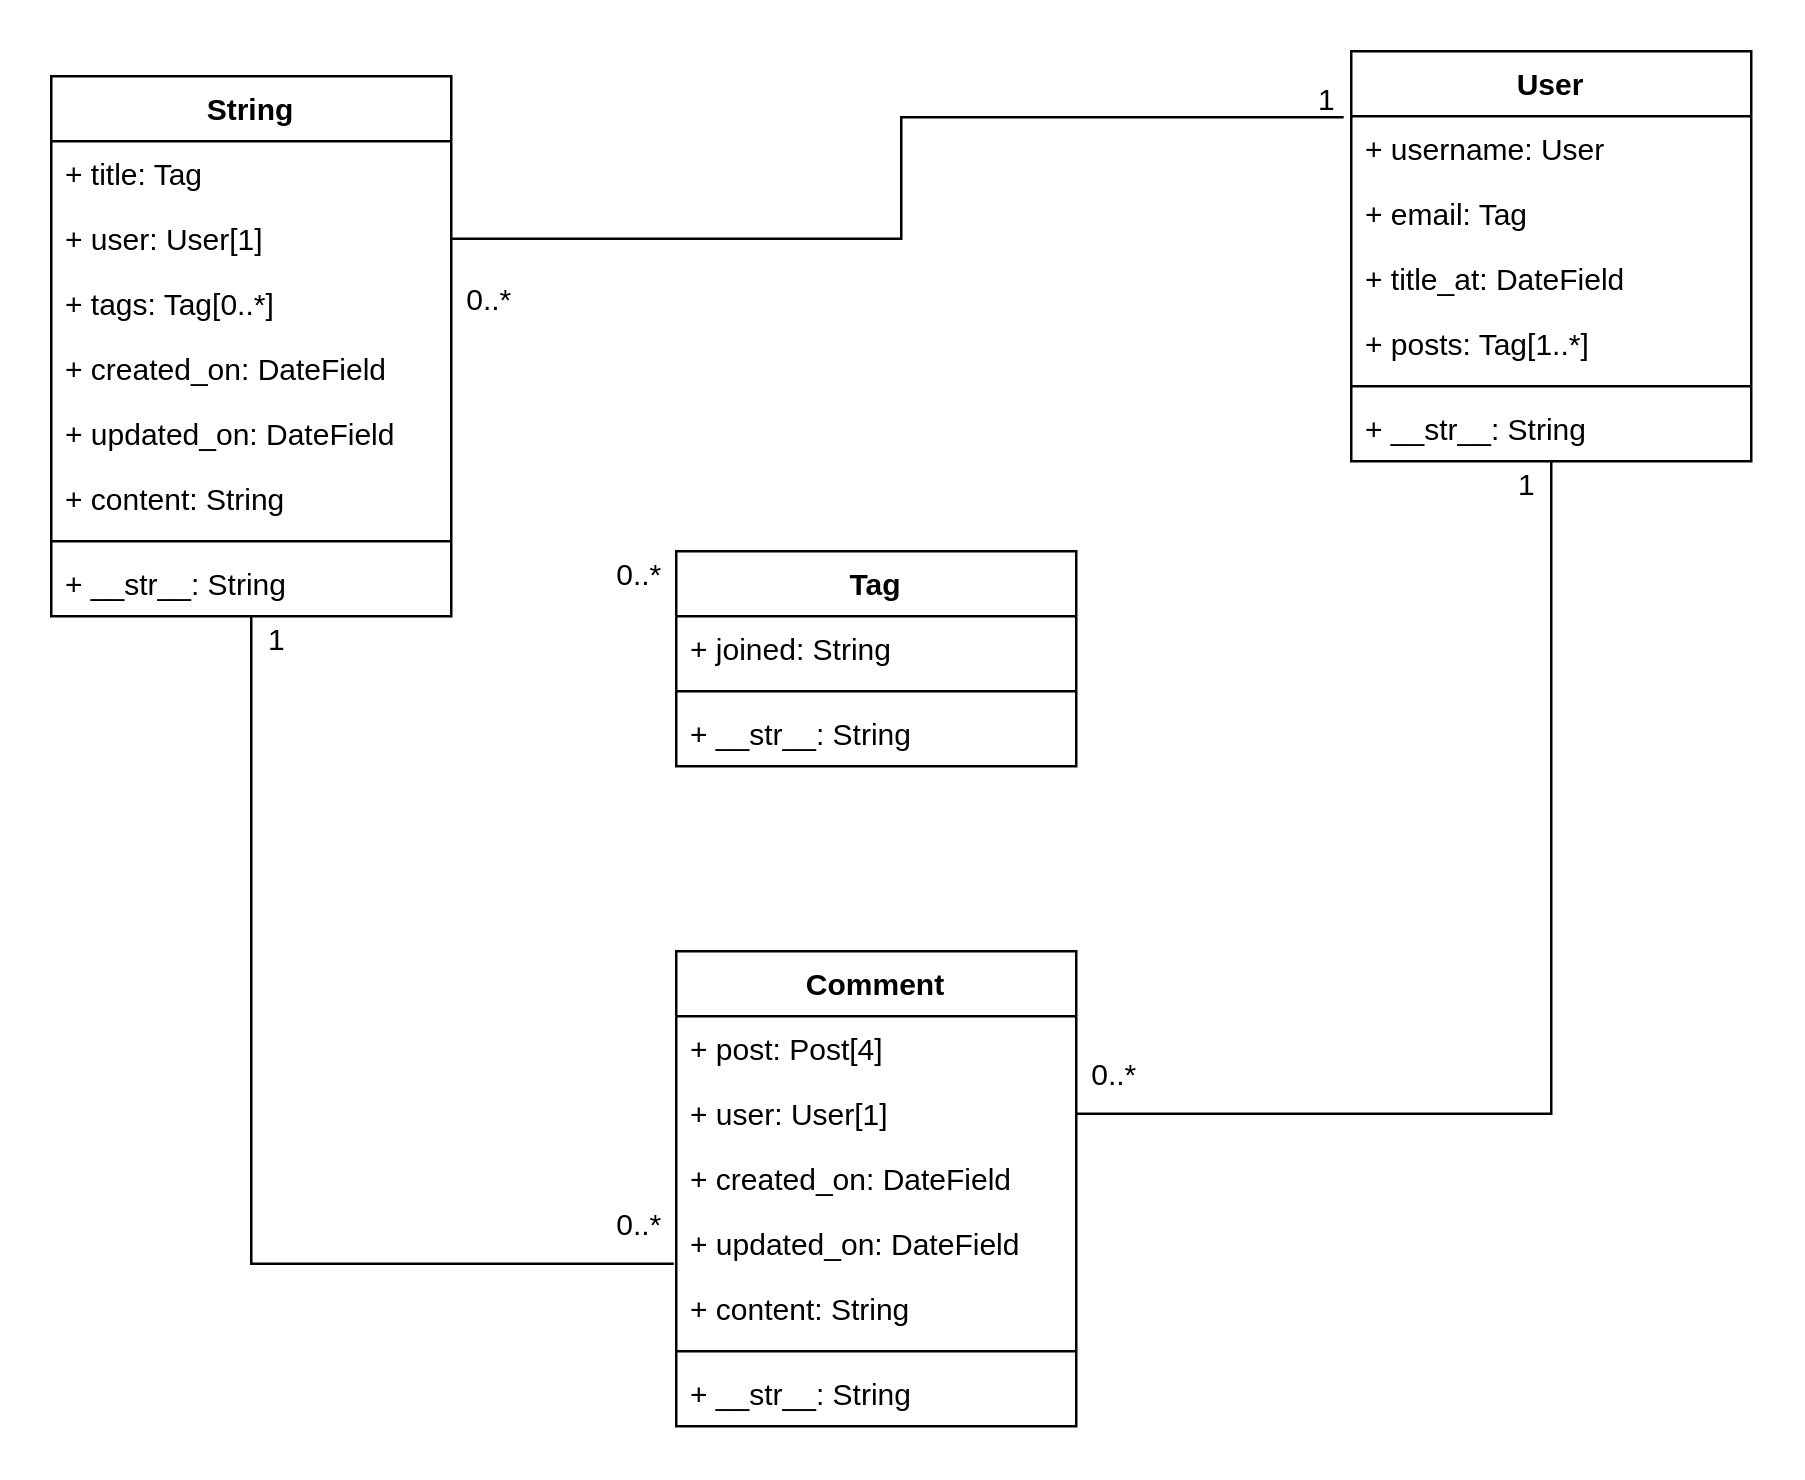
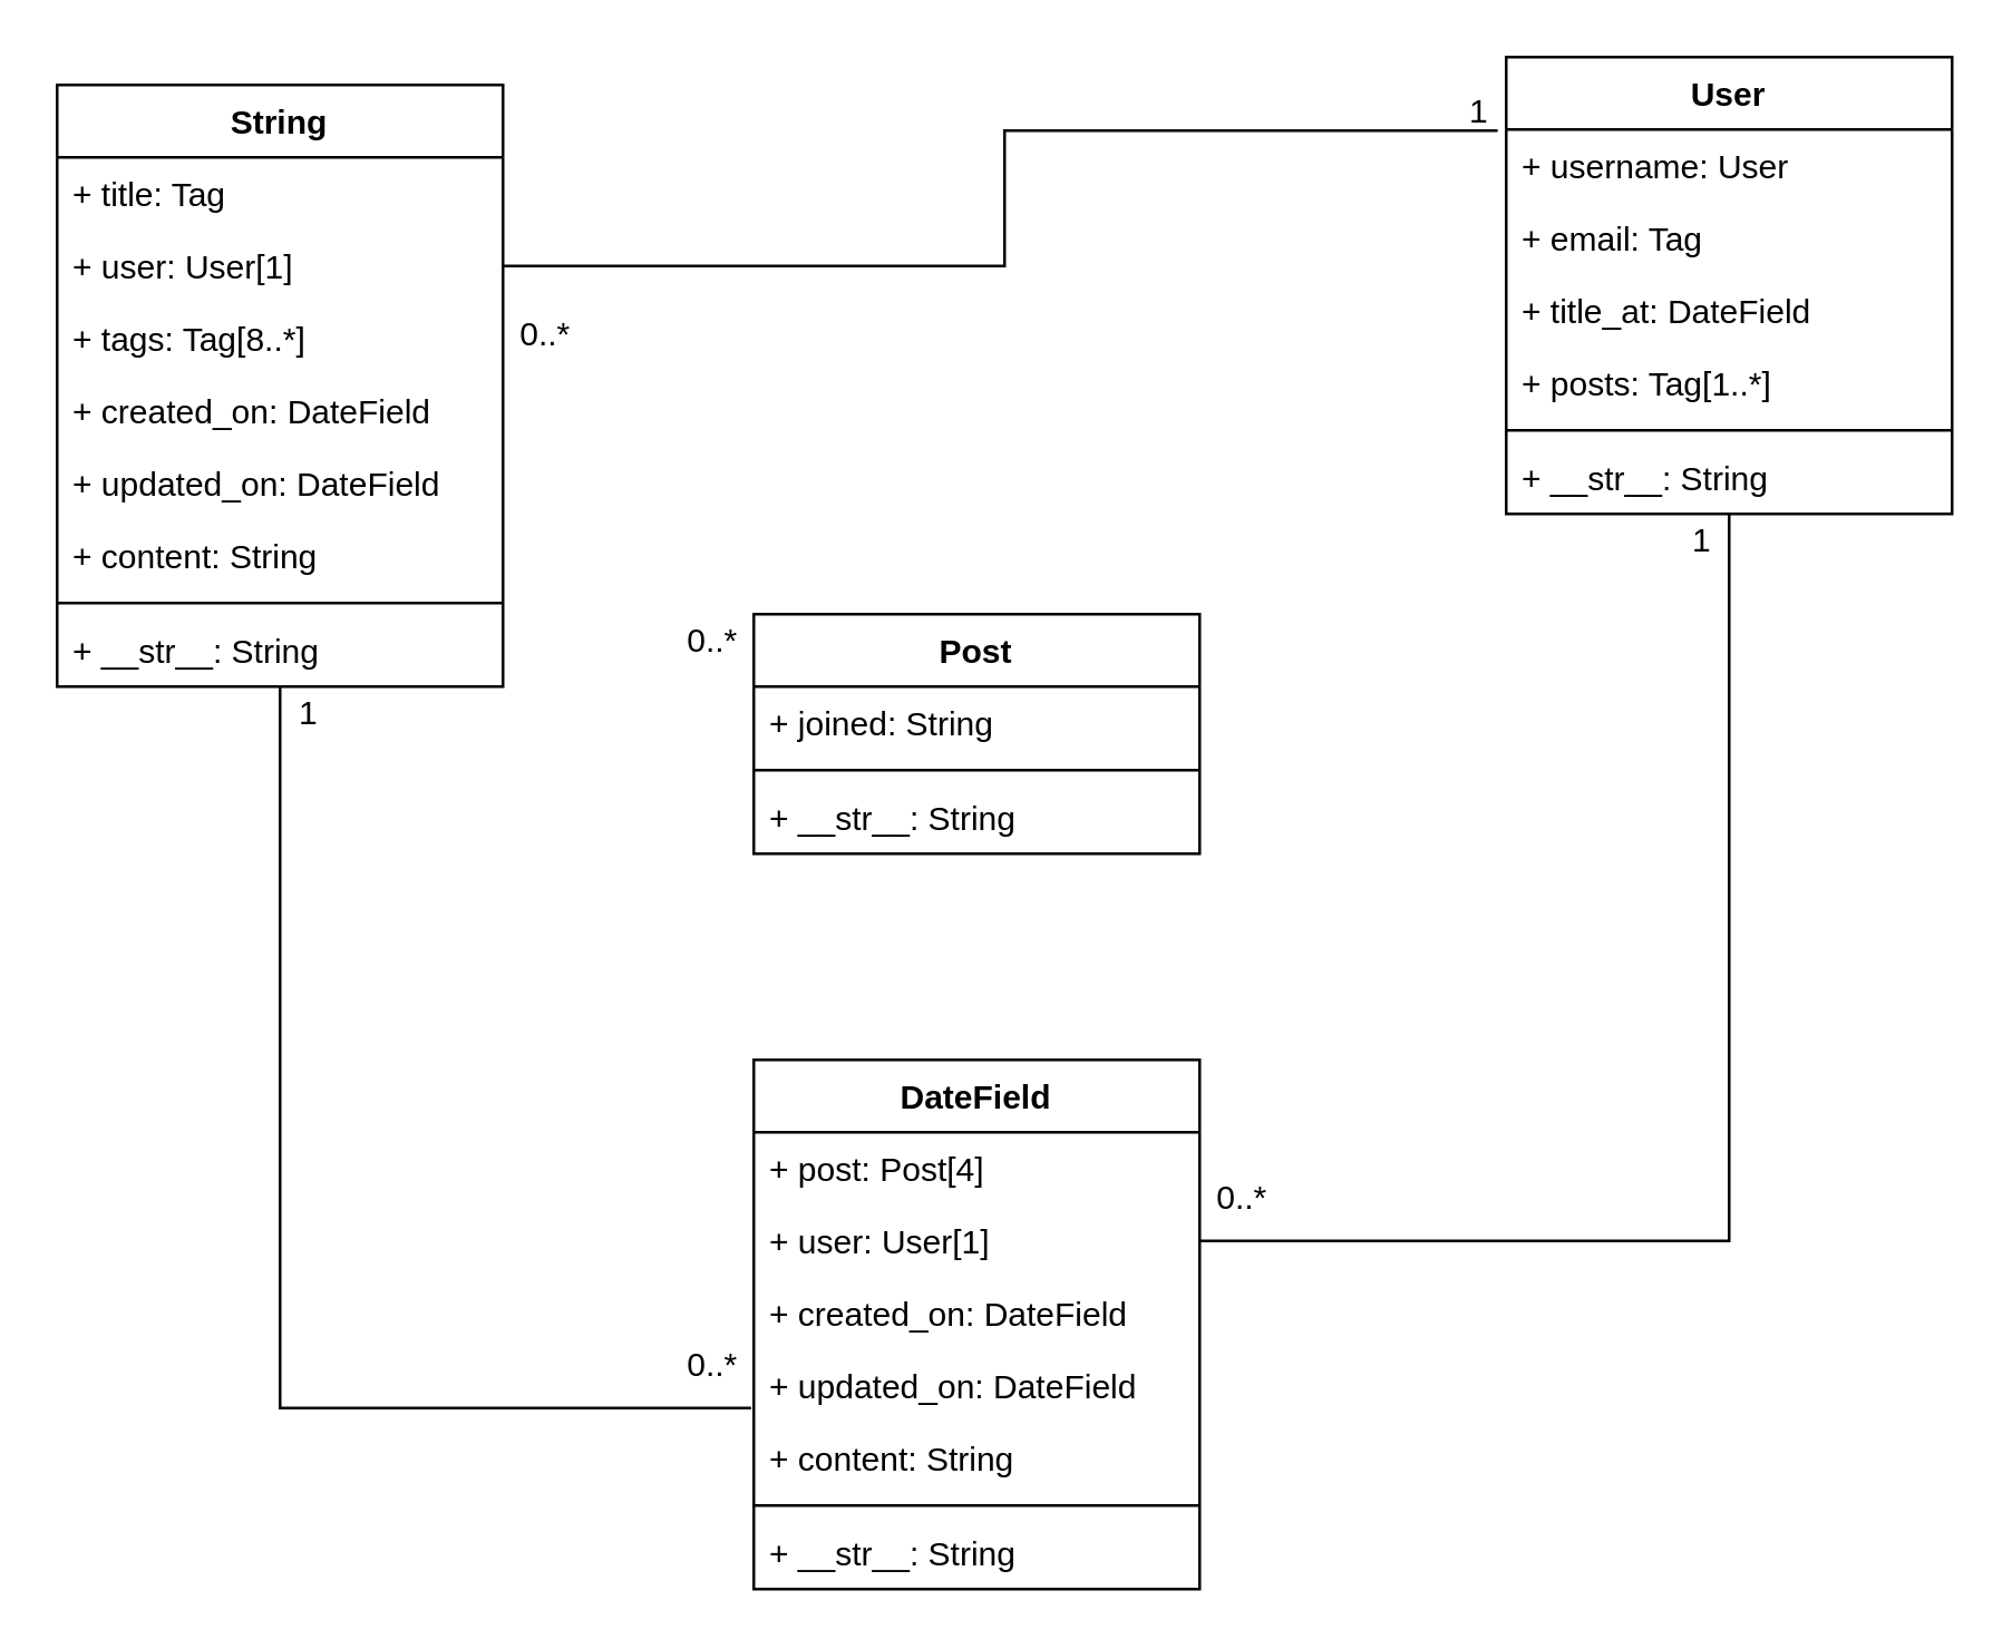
  <mxCell id="0" />
  <mxCell id="1" parent="0" />
  <mxCell id="2" style="edgeStyle=orthogonalEdgeStyle;rounded=0;orthogonalLoop=1;jettySize=auto;html=1;entryX=-0.006;entryY=0.808;entryDx=0;entryDy=0;entryPerimeter=0;shadow=0;endArrow=none;endFill=0;strokeColor=#000000;" edge="1" parent="1" source="3" target="24"><mxGeometry relative="1" as="geometry" /></mxCell>
  <mxCell id="3" value="String" style="swimlane;fontStyle=1;align=center;verticalAlign=top;childLayout=stackLayout;horizontal=1;startSize=26;horizontalStack=0;resizeParent=1;resizeParentMax=0;resizeLast=0;collapsible=1;marginBottom=0;" vertex="1" parent="1"><mxGeometry x="20" y="30" width="160" height="216" as="geometry" /></mxCell>
  <mxCell id="4" value="+ title: Tag&#10;" style="text;strokeColor=none;fillColor=none;align=left;verticalAlign=top;spacingLeft=4;spacingRight=4;overflow=hidden;rotatable=0;points=[[0,0.5],[1,0.5]];portConstraint=eastwest;" vertex="1" parent="3"><mxGeometry y="26" width="160" height="26" as="geometry" /></mxCell>
  <mxCell id="5" value="+ user: User[1]" style="text;strokeColor=none;fillColor=none;align=left;verticalAlign=top;spacingLeft=4;spacingRight=4;overflow=hidden;rotatable=0;points=[[0,0.5],[1,0.5]];portConstraint=eastwest;" vertex="1" parent="3"><mxGeometry y="52" width="160" height="26" as="geometry" /></mxCell>
- <mxCell id="6" value="+ tags: Tag[0..*]" style="text;strokeColor=none;fillColor=none;align=left;verticalAlign=top;spacingLeft=4;spacingRight=4;overflow=hidden;rotatable=0;points=[[0,0.5],[1,0.5]];portConstraint=eastwest;" vertex="1" parent="3"><mxGeometry y="78" width="160" height="26" as="geometry" /></mxCell>
+ <mxCell id="6" value="+ tags: Tag[8..*]" style="text;strokeColor=none;fillColor=none;align=left;verticalAlign=top;spacingLeft=4;spacingRight=4;overflow=hidden;rotatable=0;points=[[0,0.5],[1,0.5]];portConstraint=eastwest;" vertex="1" parent="3"><mxGeometry y="78" width="160" height="26" as="geometry" /></mxCell>
  <mxCell id="7" value="+ created_on: DateField" style="text;strokeColor=none;fillColor=none;align=left;verticalAlign=top;spacingLeft=4;spacingRight=4;overflow=hidden;rotatable=0;points=[[0,0.5],[1,0.5]];portConstraint=eastwest;" vertex="1" parent="3"><mxGeometry y="104" width="160" height="26" as="geometry" /></mxCell>
  <mxCell id="8" value="+ updated_on: DateField" style="text;strokeColor=none;fillColor=none;align=left;verticalAlign=top;spacingLeft=4;spacingRight=4;overflow=hidden;rotatable=0;points=[[0,0.5],[1,0.5]];portConstraint=eastwest;" vertex="1" parent="3"><mxGeometry y="130" width="160" height="26" as="geometry" /></mxCell>
  <mxCell id="9" value="+ content: String" style="text;strokeColor=none;fillColor=none;align=left;verticalAlign=top;spacingLeft=4;spacingRight=4;overflow=hidden;rotatable=0;points=[[0,0.5],[1,0.5]];portConstraint=eastwest;" vertex="1" parent="3"><mxGeometry y="156" width="160" height="26" as="geometry" /></mxCell>
  <mxCell id="10" value="" style="line;strokeWidth=1;fillColor=none;align=left;verticalAlign=middle;spacingTop=-1;spacingLeft=3;spacingRight=3;rotatable=0;labelPosition=right;points=[];portConstraint=eastwest;" vertex="1" parent="3"><mxGeometry y="182" width="160" height="8" as="geometry" /></mxCell>
  <mxCell id="11" value="+ __str__: String" style="text;strokeColor=none;fillColor=none;align=left;verticalAlign=top;spacingLeft=4;spacingRight=4;overflow=hidden;rotatable=0;points=[[0,0.5],[1,0.5]];portConstraint=eastwest;" vertex="1" parent="3"><mxGeometry y="190" width="160" height="26" as="geometry" /></mxCell>
- <mxCell id="12" value="Tag" style="swimlane;fontStyle=1;align=center;verticalAlign=top;childLayout=stackLayout;horizontal=1;startSize=26;horizontalStack=0;resizeParent=1;resizeParentMax=0;resizeLast=0;collapsible=1;marginBottom=0;" vertex="1" parent="1"><mxGeometry x="270" y="220" width="160" height="86" as="geometry" /></mxCell>
+ <mxCell id="12" value="Post" style="swimlane;fontStyle=1;align=center;verticalAlign=top;childLayout=stackLayout;horizontal=1;startSize=26;horizontalStack=0;resizeParent=1;resizeParentMax=0;resizeLast=0;collapsible=1;marginBottom=0;" vertex="1" parent="1"><mxGeometry x="270" y="220" width="160" height="86" as="geometry" /></mxCell>
  <mxCell id="13" value="+ joined: String" style="text;strokeColor=none;fillColor=none;align=left;verticalAlign=top;spacingLeft=4;spacingRight=4;overflow=hidden;rotatable=0;points=[[0,0.5],[1,0.5]];portConstraint=eastwest;" vertex="1" parent="12"><mxGeometry y="26" width="160" height="26" as="geometry" /></mxCell>
  <mxCell id="14" value="" style="line;strokeWidth=1;fillColor=none;align=left;verticalAlign=middle;spacingTop=-1;spacingLeft=3;spacingRight=3;rotatable=0;labelPosition=right;points=[];portConstraint=eastwest;" vertex="1" parent="12"><mxGeometry y="52" width="160" height="8" as="geometry" /></mxCell>
  <mxCell id="15" value="+ __str__: String" style="text;strokeColor=none;fillColor=none;align=left;verticalAlign=top;spacingLeft=4;spacingRight=4;overflow=hidden;rotatable=0;points=[[0,0.5],[1,0.5]];portConstraint=eastwest;" vertex="1" parent="12"><mxGeometry y="60" width="160" height="26" as="geometry" /></mxCell>
  <mxCell id="16" value="0..*" style="text;html=1;align=center;verticalAlign=middle;resizable=0;points=[];autosize=1;" vertex="1" parent="1"><mxGeometry x="180" y="110" width="30" height="20" as="geometry" /></mxCell>
  <mxCell id="17" style="edgeStyle=orthogonalEdgeStyle;rounded=0;orthogonalLoop=1;jettySize=auto;html=1;entryX=-0.019;entryY=0.161;entryDx=0;entryDy=0;entryPerimeter=0;shadow=0;endArrow=none;endFill=0;strokeColor=#000000;" edge="1" parent="1" source="5" target="33"><mxGeometry relative="1" as="geometry" /></mxCell>
  <mxCell id="18" value="0..*" style="text;html=1;align=center;verticalAlign=middle;resizable=0;points=[];autosize=1;" vertex="1" parent="1"><mxGeometry x="240" y="220" width="30" height="20" as="geometry" /></mxCell>
  <mxCell id="19" value="1" style="text;html=1;align=center;verticalAlign=middle;resizable=0;points=[];autosize=1;" vertex="1" parent="1"><mxGeometry x="520" y="30" width="20" height="20" as="geometry" /></mxCell>
- <mxCell id="20" value="Comment" style="swimlane;fontStyle=1;align=center;verticalAlign=top;childLayout=stackLayout;horizontal=1;startSize=26;horizontalStack=0;resizeParent=1;resizeParentMax=0;resizeLast=0;collapsible=1;marginBottom=0;" vertex="1" parent="1"><mxGeometry x="270" y="380" width="160" height="190" as="geometry" /></mxCell>
+ <mxCell id="20" value="DateField" style="swimlane;fontStyle=1;align=center;verticalAlign=top;childLayout=stackLayout;horizontal=1;startSize=26;horizontalStack=0;resizeParent=1;resizeParentMax=0;resizeLast=0;collapsible=1;marginBottom=0;" vertex="1" parent="1"><mxGeometry x="270" y="380" width="160" height="190" as="geometry" /></mxCell>
  <mxCell id="21" value="+ post: Post[4]" style="text;strokeColor=none;fillColor=none;align=left;verticalAlign=top;spacingLeft=4;spacingRight=4;overflow=hidden;rotatable=0;points=[[0,0.5],[1,0.5]];portConstraint=eastwest;" vertex="1" parent="20"><mxGeometry y="26" width="160" height="26" as="geometry" /></mxCell>
  <mxCell id="22" value="+ user: User[1]" style="text;strokeColor=none;fillColor=none;align=left;verticalAlign=top;spacingLeft=4;spacingRight=4;overflow=hidden;rotatable=0;points=[[0,0.5],[1,0.5]];portConstraint=eastwest;" vertex="1" parent="20"><mxGeometry y="52" width="160" height="26" as="geometry" /></mxCell>
  <mxCell id="23" value="+ created_on: DateField" style="text;strokeColor=none;fillColor=none;align=left;verticalAlign=top;spacingLeft=4;spacingRight=4;overflow=hidden;rotatable=0;points=[[0,0.5],[1,0.5]];portConstraint=eastwest;" vertex="1" parent="20"><mxGeometry y="78" width="160" height="26" as="geometry" /></mxCell>
  <mxCell id="24" value="+ updated_on: DateField" style="text;strokeColor=none;fillColor=none;align=left;verticalAlign=top;spacingLeft=4;spacingRight=4;overflow=hidden;rotatable=0;points=[[0,0.5],[1,0.5]];portConstraint=eastwest;" vertex="1" parent="20"><mxGeometry y="104" width="160" height="26" as="geometry" /></mxCell>
  <mxCell id="25" value="+ content: String" style="text;strokeColor=none;fillColor=none;align=left;verticalAlign=top;spacingLeft=4;spacingRight=4;overflow=hidden;rotatable=0;points=[[0,0.5],[1,0.5]];portConstraint=eastwest;" vertex="1" parent="20"><mxGeometry y="130" width="160" height="26" as="geometry" /></mxCell>
  <mxCell id="26" value="" style="line;strokeWidth=1;fillColor=none;align=left;verticalAlign=middle;spacingTop=-1;spacingLeft=3;spacingRight=3;rotatable=0;labelPosition=right;points=[];portConstraint=eastwest;" vertex="1" parent="20"><mxGeometry y="156" width="160" height="8" as="geometry" /></mxCell>
  <mxCell id="27" value="+ __str__: String" style="text;strokeColor=none;fillColor=none;align=left;verticalAlign=top;spacingLeft=4;spacingRight=4;overflow=hidden;rotatable=0;points=[[0,0.5],[1,0.5]];portConstraint=eastwest;" vertex="1" parent="20"><mxGeometry y="164" width="160" height="26" as="geometry" /></mxCell>
  <mxCell id="28" value="0..*" style="text;html=1;align=center;verticalAlign=middle;resizable=0;points=[];autosize=1;" vertex="1" parent="1"><mxGeometry x="240" y="480" width="30" height="20" as="geometry" /></mxCell>
  <mxCell id="29" value="1" style="text;html=1;align=center;verticalAlign=middle;resizable=0;points=[];autosize=1;" vertex="1" parent="1"><mxGeometry x="100" y="246" width="20" height="20" as="geometry" /></mxCell>
  <mxCell id="30" style="edgeStyle=orthogonalEdgeStyle;rounded=0;orthogonalLoop=1;jettySize=auto;html=1;exitX=1;exitY=0.5;exitDx=0;exitDy=0;entryX=0.5;entryY=1;entryDx=0;entryDy=0;shadow=0;endArrow=none;endFill=0;strokeColor=#000000;" edge="1" parent="1" source="22" target="33"><mxGeometry relative="1" as="geometry" /></mxCell>
  <mxCell id="31" value="0..*" style="text;html=1;align=center;verticalAlign=middle;resizable=0;points=[];autosize=1;" vertex="1" parent="1"><mxGeometry x="430" y="420" width="30" height="20" as="geometry" /></mxCell>
  <mxCell id="32" value="1" style="text;html=1;align=center;verticalAlign=middle;resizable=0;points=[];autosize=1;" vertex="1" parent="1"><mxGeometry x="600" y="184" width="20" height="20" as="geometry" /></mxCell>
  <mxCell id="33" value="User" style="swimlane;fontStyle=1;align=center;verticalAlign=top;childLayout=stackLayout;horizontal=1;startSize=26;horizontalStack=0;resizeParent=1;resizeParentMax=0;resizeLast=0;collapsible=1;marginBottom=0;" vertex="1" parent="1"><mxGeometry x="540" y="20" width="160" height="164" as="geometry" /></mxCell>
  <mxCell id="34" value="+ username: User" style="text;strokeColor=none;fillColor=none;align=left;verticalAlign=top;spacingLeft=4;spacingRight=4;overflow=hidden;rotatable=0;points=[[0,0.5],[1,0.5]];portConstraint=eastwest;" vertex="1" parent="33"><mxGeometry y="26" width="160" height="26" as="geometry" /></mxCell>
  <mxCell id="35" value="+ email: Tag" style="text;strokeColor=none;fillColor=none;align=left;verticalAlign=top;spacingLeft=4;spacingRight=4;overflow=hidden;rotatable=0;points=[[0,0.5],[1,0.5]];portConstraint=eastwest;" vertex="1" parent="33"><mxGeometry y="52" width="160" height="26" as="geometry" /></mxCell>
  <mxCell id="36" value="+ title_at: DateField" style="text;strokeColor=none;fillColor=none;align=left;verticalAlign=top;spacingLeft=4;spacingRight=4;overflow=hidden;rotatable=0;points=[[0,0.5],[1,0.5]];portConstraint=eastwest;" vertex="1" parent="33"><mxGeometry y="78" width="160" height="26" as="geometry" /></mxCell>
  <mxCell id="37" value="+ posts: Tag[1..*]" style="text;strokeColor=none;fillColor=none;align=left;verticalAlign=top;spacingLeft=4;spacingRight=4;overflow=hidden;rotatable=0;points=[[0,0.5],[1,0.5]];portConstraint=eastwest;" vertex="1" parent="33"><mxGeometry y="104" width="160" height="26" as="geometry" /></mxCell>
  <mxCell id="38" value="" style="line;strokeWidth=1;fillColor=none;align=left;verticalAlign=middle;spacingTop=-1;spacingLeft=3;spacingRight=3;rotatable=0;labelPosition=right;points=[];portConstraint=eastwest;" vertex="1" parent="33"><mxGeometry y="130" width="160" height="8" as="geometry" /></mxCell>
  <mxCell id="39" value="+ __str__: String" style="text;strokeColor=none;fillColor=none;align=left;verticalAlign=top;spacingLeft=4;spacingRight=4;overflow=hidden;rotatable=0;points=[[0,0.5],[1,0.5]];portConstraint=eastwest;" vertex="1" parent="33"><mxGeometry y="138" width="160" height="26" as="geometry" /></mxCell>
